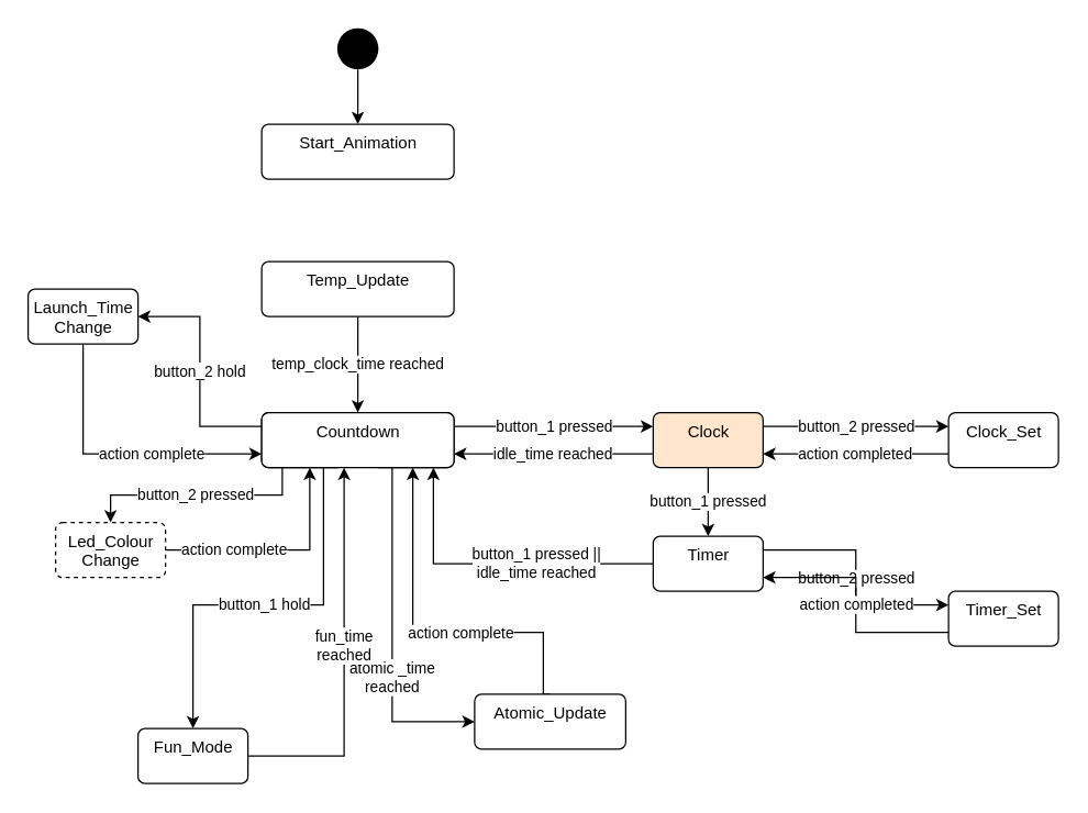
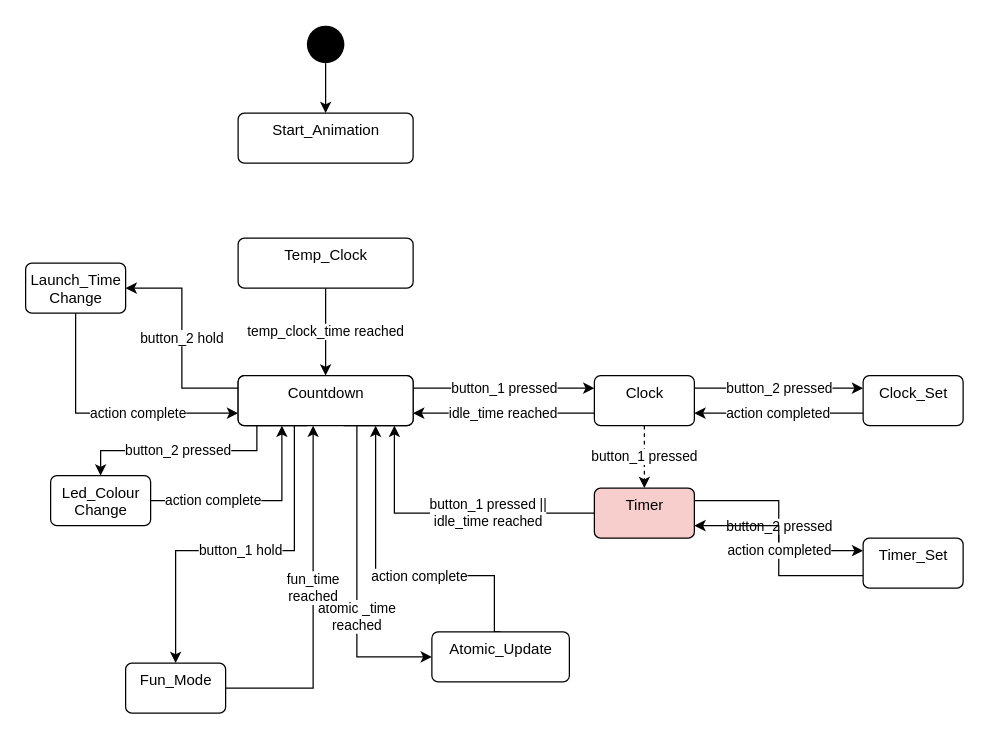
  <mxCell id="0" />
  <mxCell id="1" parent="0" />
  <mxCell id="2" value="atomic _time &lt;br&gt;reached" style="edgeStyle=orthogonalEdgeStyle;rounded=0;orthogonalLoop=1;jettySize=auto;html=1;exitX=0.25;exitY=1;exitDx=0;exitDy=0;entryX=0;entryY=0.5;entryDx=0;entryDy=0;" edge="1" parent="1" source="3" target="34"><mxGeometry x="0.25" relative="1" as="geometry"><mxPoint as="offset" /></mxGeometry></mxCell>
  <mxCell id="3" value="Countdown" style="html=1;align=center;verticalAlign=top;rounded=1;absoluteArcSize=1;arcSize=10;dashed=0;" vertex="1" parent="1"><mxGeometry x="270" y="300" width="60" height="40" as="geometry" /></mxCell>
  <mxCell id="4" value="button_2 pressed" style="edgeStyle=orthogonalEdgeStyle;rounded=0;orthogonalLoop=1;jettySize=auto;html=1;exitX=0.25;exitY=1;exitDx=0;exitDy=0;entryX=0.5;entryY=0;entryDx=0;entryDy=0;" edge="1" parent="1" source="6" target="29"><mxGeometry relative="1" as="geometry" /></mxCell>
  <mxCell id="5" value="button_1 hold" style="edgeStyle=orthogonalEdgeStyle;rounded=0;orthogonalLoop=1;jettySize=auto;html=1;exitX=0.75;exitY=1;exitDx=0;exitDy=0;entryX=0.5;entryY=0;entryDx=0;entryDy=0;" edge="1" parent="1" source="6" target="31"><mxGeometry relative="1" as="geometry"><Array as="points"><mxPoint x="235" y="440" /><mxPoint x="140" y="440" /></Array></mxGeometry></mxCell>
  <mxCell id="6" value="Countdown" style="html=1;align=center;verticalAlign=top;rounded=1;absoluteArcSize=1;arcSize=10;dashed=0;" vertex="1" parent="1"><mxGeometry x="190" y="300" width="60" height="40" as="geometry" /></mxCell>
  <mxCell id="7" style="edgeStyle=orthogonalEdgeStyle;rounded=0;orthogonalLoop=1;jettySize=auto;html=1;exitX=0.5;exitY=1;exitDx=0;exitDy=0;entryX=0.5;entryY=0;entryDx=0;entryDy=0;" edge="1" parent="1" source="8" target="9"><mxGeometry relative="1" as="geometry" /></mxCell>
  <mxCell id="8" value="" style="ellipse;fillColor=#000000;strokeColor=none;" vertex="1" parent="1"><mxGeometry x="245" y="20" width="30" height="30" as="geometry" /></mxCell>
  <mxCell id="9" value="Start_Animation" style="html=1;align=center;verticalAlign=top;rounded=1;absoluteArcSize=1;arcSize=10;dashed=0;" vertex="1" parent="1"><mxGeometry x="190" y="90" width="140" height="40" as="geometry" /></mxCell>
  <mxCell id="10" value="temp_clock_time reached" style="edgeStyle=orthogonalEdgeStyle;rounded=0;orthogonalLoop=1;jettySize=auto;html=1;exitX=0.5;exitY=1;exitDx=0;exitDy=0;entryX=0.5;entryY=0;entryDx=0;entryDy=0;" edge="1" parent="1" source="11" target="13"><mxGeometry relative="1" as="geometry" /></mxCell>
- <mxCell id="11" value="Temp_Update" style="html=1;align=center;verticalAlign=top;rounded=1;absoluteArcSize=1;arcSize=10;dashed=0;" vertex="1" parent="1"><mxGeometry x="190" y="190" width="140" height="40" as="geometry" /></mxCell>
+ <mxCell id="11" value="Temp_Clock" style="html=1;align=center;verticalAlign=top;rounded=1;absoluteArcSize=1;arcSize=10;dashed=0;" vertex="1" parent="1"><mxGeometry x="190" y="190" width="140" height="40" as="geometry" /></mxCell>
  <mxCell id="12" value="button_1 pressed" style="edgeStyle=orthogonalEdgeStyle;rounded=0;orthogonalLoop=1;jettySize=auto;html=1;exitX=1;exitY=0.25;exitDx=0;exitDy=0;entryX=0;entryY=0.25;entryDx=0;entryDy=0;" edge="1" parent="1" source="13" target="17"><mxGeometry relative="1" as="geometry" /></mxCell>
  <mxCell id="13" value="Countdown" style="html=1;align=center;verticalAlign=top;rounded=1;absoluteArcSize=1;arcSize=10;dashed=0;" vertex="1" parent="1"><mxGeometry x="190" y="300" width="140" height="40" as="geometry" /></mxCell>
  <mxCell id="14" value="idle_time reached" style="edgeStyle=orthogonalEdgeStyle;rounded=0;orthogonalLoop=1;jettySize=auto;html=1;exitX=0;exitY=0.75;exitDx=0;exitDy=0;entryX=1;entryY=0.75;entryDx=0;entryDy=0;" edge="1" parent="1"><mxGeometry relative="1" as="geometry"><mxPoint x="475" y="330" as="sourcePoint" /><mxPoint x="330" y="330" as="targetPoint" /></mxGeometry></mxCell>
- <mxCell id="15" value="button_1 pressed" style="edgeStyle=orthogonalEdgeStyle;rounded=0;orthogonalLoop=1;jettySize=auto;html=1;exitX=0.5;exitY=1;exitDx=0;exitDy=0;" edge="1" parent="1" source="17" target="20"><mxGeometry relative="1" as="geometry" /></mxCell>
+ <mxCell id="15" value="button_1 pressed" style="edgeStyle=orthogonalEdgeStyle;rounded=0;orthogonalLoop=1;jettySize=auto;html=1;exitX=0.5;exitY=1;exitDx=0;exitDy=0;dashed=1;" edge="1" parent="1" source="17" target="20"><mxGeometry relative="1" as="geometry" /></mxCell>
  <mxCell id="16" value="button_2 pressed" style="edgeStyle=orthogonalEdgeStyle;rounded=0;orthogonalLoop=1;jettySize=auto;html=1;exitX=1;exitY=0.25;exitDx=0;exitDy=0;entryX=0;entryY=0.25;entryDx=0;entryDy=0;" edge="1" parent="1" source="17" target="22"><mxGeometry relative="1" as="geometry" /></mxCell>
- <mxCell id="17" value="Clock" style="html=1;align=center;verticalAlign=top;rounded=1;absoluteArcSize=1;arcSize=10;dashed=0;fillColor=#ffe6cc;" vertex="1" parent="1"><mxGeometry x="475" y="300" width="80" height="40" as="geometry" /></mxCell>
+ <mxCell id="17" value="Clock" style="html=1;align=center;verticalAlign=top;rounded=1;absoluteArcSize=1;arcSize=10;dashed=0;" vertex="1" parent="1"><mxGeometry x="475" y="300" width="80" height="40" as="geometry" /></mxCell>
  <mxCell id="18" value="button_2 pressed" style="edgeStyle=orthogonalEdgeStyle;rounded=0;orthogonalLoop=1;jettySize=auto;html=1;exitX=1;exitY=0.25;exitDx=0;exitDy=0;entryX=0;entryY=0.25;entryDx=0;entryDy=0;" edge="1" parent="1" source="20" target="24"><mxGeometry relative="1" as="geometry" /></mxCell>
  <mxCell id="19" value="button_1 pressed ||&lt;br&gt;idle_time reached" style="edgeStyle=orthogonalEdgeStyle;rounded=0;orthogonalLoop=1;jettySize=auto;html=1;exitX=0;exitY=0.5;exitDx=0;exitDy=0;entryX=0.75;entryY=1;entryDx=0;entryDy=0;" edge="1" parent="1" source="20" target="3"><mxGeometry x="-0.261" relative="1" as="geometry"><mxPoint as="offset" /></mxGeometry></mxCell>
- <mxCell id="20" value="Timer" style="html=1;align=center;verticalAlign=top;rounded=1;absoluteArcSize=1;arcSize=10;dashed=0;" vertex="1" parent="1"><mxGeometry x="475" y="390" width="80" height="40" as="geometry" /></mxCell>
+ <mxCell id="20" value="Timer" style="html=1;align=center;verticalAlign=top;rounded=1;absoluteArcSize=1;arcSize=10;dashed=0;fillColor=#f8cecc;" vertex="1" parent="1"><mxGeometry x="475" y="390" width="80" height="40" as="geometry" /></mxCell>
  <mxCell id="21" value="action completed" style="edgeStyle=orthogonalEdgeStyle;rounded=0;orthogonalLoop=1;jettySize=auto;html=1;exitX=0;exitY=0.75;exitDx=0;exitDy=0;entryX=1;entryY=0.75;entryDx=0;entryDy=0;" edge="1" parent="1" source="22" target="17"><mxGeometry relative="1" as="geometry" /></mxCell>
  <mxCell id="22" value="Clock_Set" style="html=1;align=center;verticalAlign=top;rounded=1;absoluteArcSize=1;arcSize=10;dashed=0;" vertex="1" parent="1"><mxGeometry x="690" y="300" width="80" height="40" as="geometry" /></mxCell>
  <mxCell id="23" value="action completed" style="edgeStyle=orthogonalEdgeStyle;rounded=0;orthogonalLoop=1;jettySize=auto;html=1;exitX=0;exitY=0.75;exitDx=0;exitDy=0;entryX=1;entryY=0.75;entryDx=0;entryDy=0;" edge="1" parent="1" source="24" target="20"><mxGeometry relative="1" as="geometry" /></mxCell>
  <mxCell id="24" value="Timer_Set" style="html=1;align=center;verticalAlign=top;rounded=1;absoluteArcSize=1;arcSize=10;dashed=0;" vertex="1" parent="1"><mxGeometry x="690" y="430" width="80" height="40" as="geometry" /></mxCell>
  <mxCell id="25" value="button_2 hold" style="edgeStyle=orthogonalEdgeStyle;rounded=0;orthogonalLoop=1;jettySize=auto;html=1;entryX=1;entryY=0.5;entryDx=0;entryDy=0;exitX=0;exitY=0.25;exitDx=0;exitDy=0;" edge="1" parent="1" source="13" target="27"><mxGeometry relative="1" as="geometry"><mxPoint x="130" y="230" as="sourcePoint" /></mxGeometry></mxCell>
  <mxCell id="26" value="action complete" style="edgeStyle=orthogonalEdgeStyle;rounded=0;orthogonalLoop=1;jettySize=auto;html=1;exitX=0.5;exitY=1;exitDx=0;exitDy=0;entryX=0;entryY=0.75;entryDx=0;entryDy=0;" edge="1" parent="1" source="27" target="13"><mxGeometry x="0.238" relative="1" as="geometry"><mxPoint as="offset" /></mxGeometry></mxCell>
  <mxCell id="27" value="Launch_Time&lt;br&gt;Change" style="html=1;align=center;verticalAlign=top;rounded=1;absoluteArcSize=1;arcSize=10;dashed=0;" vertex="1" parent="1"><mxGeometry x="20" y="210" width="80" height="40" as="geometry" /></mxCell>
  <mxCell id="28" value="action complete" style="edgeStyle=orthogonalEdgeStyle;rounded=0;orthogonalLoop=1;jettySize=auto;html=1;exitX=1;exitY=0.5;exitDx=0;exitDy=0;entryX=0.25;entryY=1;entryDx=0;entryDy=0;" edge="1" parent="1" source="29" target="13"><mxGeometry x="-0.394" relative="1" as="geometry"><mxPoint as="offset" /></mxGeometry></mxCell>
- <mxCell id="29" value="Led_Colour&lt;br&gt;Change" style="html=1;align=center;verticalAlign=top;rounded=1;absoluteArcSize=1;arcSize=10;dashed=1;" vertex="1" parent="1"><mxGeometry x="40" y="380" width="80" height="40" as="geometry" /></mxCell>
+ <mxCell id="29" value="Led_Colour&lt;br&gt;Change" style="html=1;align=center;verticalAlign=top;rounded=1;absoluteArcSize=1;arcSize=10;dashed=0;" vertex="1" parent="1"><mxGeometry x="40" y="380" width="80" height="40" as="geometry" /></mxCell>
  <mxCell id="30" value="fun_time&lt;br&gt;reached" style="edgeStyle=orthogonalEdgeStyle;rounded=0;orthogonalLoop=1;jettySize=auto;html=1;exitX=1;exitY=0.5;exitDx=0;exitDy=0;entryX=1;entryY=1;entryDx=0;entryDy=0;" edge="1" parent="1" source="31" target="6"><mxGeometry x="0.071" relative="1" as="geometry"><mxPoint as="offset" /></mxGeometry></mxCell>
  <mxCell id="31" value="Fun_Mode" style="html=1;align=center;verticalAlign=top;rounded=1;absoluteArcSize=1;arcSize=10;dashed=0;" vertex="1" parent="1"><mxGeometry x="100" y="530" width="80" height="40" as="geometry" /></mxCell>
  <mxCell id="32" style="edgeStyle=orthogonalEdgeStyle;rounded=0;orthogonalLoop=1;jettySize=auto;html=1;exitX=0.5;exitY=0;exitDx=0;exitDy=0;entryX=0.5;entryY=1;entryDx=0;entryDy=0;" edge="1" parent="1" source="34" target="3"><mxGeometry relative="1" as="geometry"><Array as="points"><mxPoint x="395" y="460" /><mxPoint x="300" y="460" /></Array></mxGeometry></mxCell>
  <mxCell id="33" value="action complete" style="edgeLabel;html=1;align=center;verticalAlign=middle;resizable=0;points=[];" vertex="1" connectable="0" parent="32"><mxGeometry x="-0.064" relative="1" as="geometry"><mxPoint x="13" as="offset" /></mxGeometry></mxCell>
  <mxCell id="34" value="Atomic_Update" style="html=1;align=center;verticalAlign=top;rounded=1;absoluteArcSize=1;arcSize=10;dashed=0;" vertex="1" parent="1"><mxGeometry x="345" y="505" width="110" height="40" as="geometry" /></mxCell>
  <mxCell id="35" style="edgeStyle=orthogonalEdgeStyle;rounded=0;orthogonalLoop=1;jettySize=auto;html=1;exitX=0.5;exitY=1;exitDx=0;exitDy=0;" edge="1" parent="1" source="13" target="13"><mxGeometry relative="1" as="geometry" /></mxCell>
